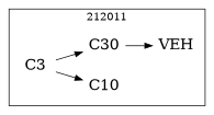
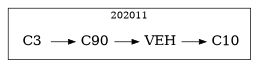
  strict digraph {
    rankdir=LR
    node [fontsize=20 shape=plaintext]
    n1 [label=VEH]
    n2 [label=C3]
    n3 [label=C10]
-   n4 [label=C30]
+   n4 [label=C90]
    subgraph cluster_1 {
-     label=212011
+     label=202011
      labeldoc=t
      n1
      n2
      n3
      n4
    }
-   n2 -> n3
+   n1 -> n3
    n2 -> n4
    n4 -> n1
  }
